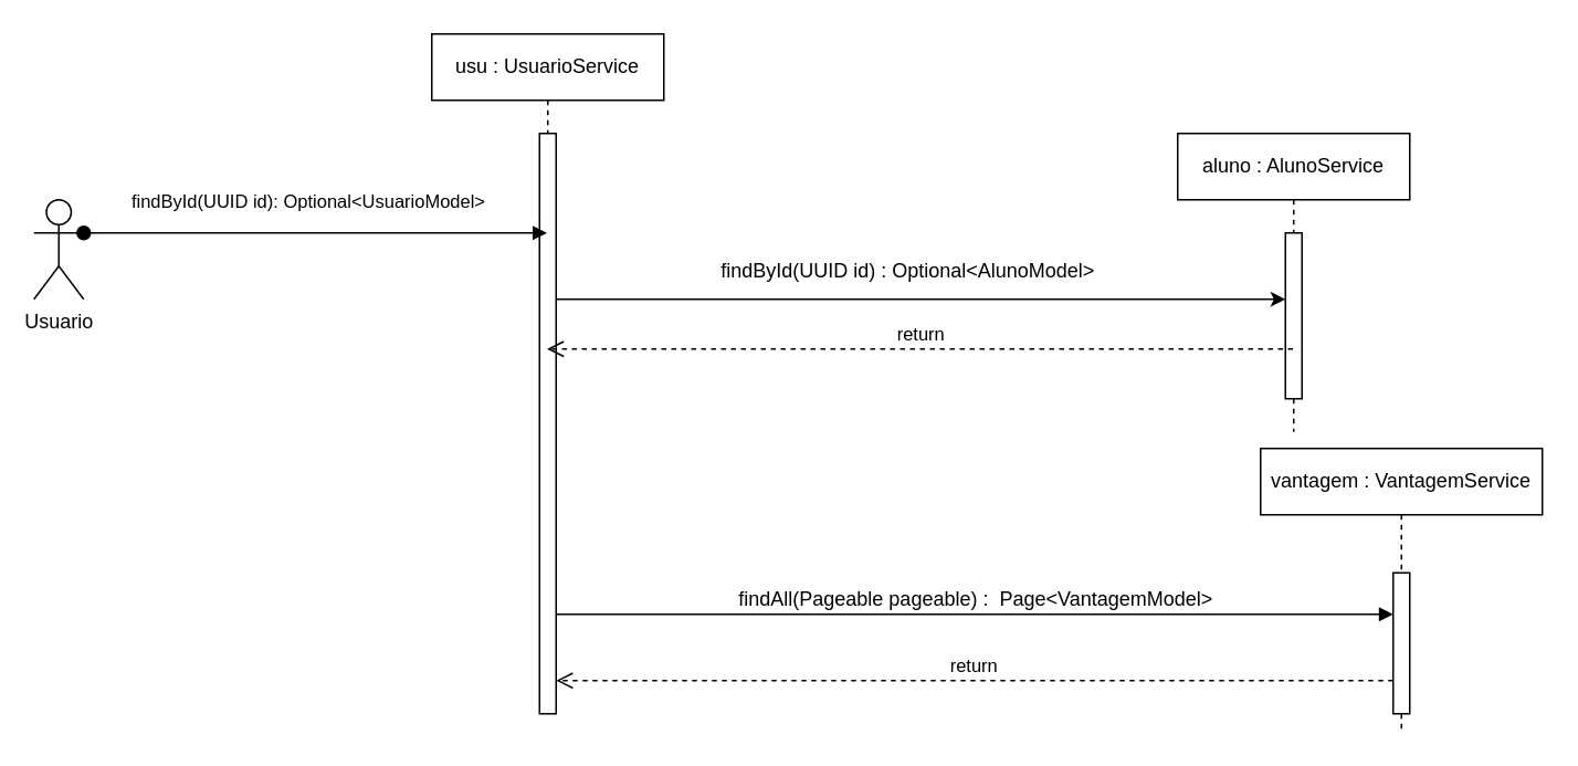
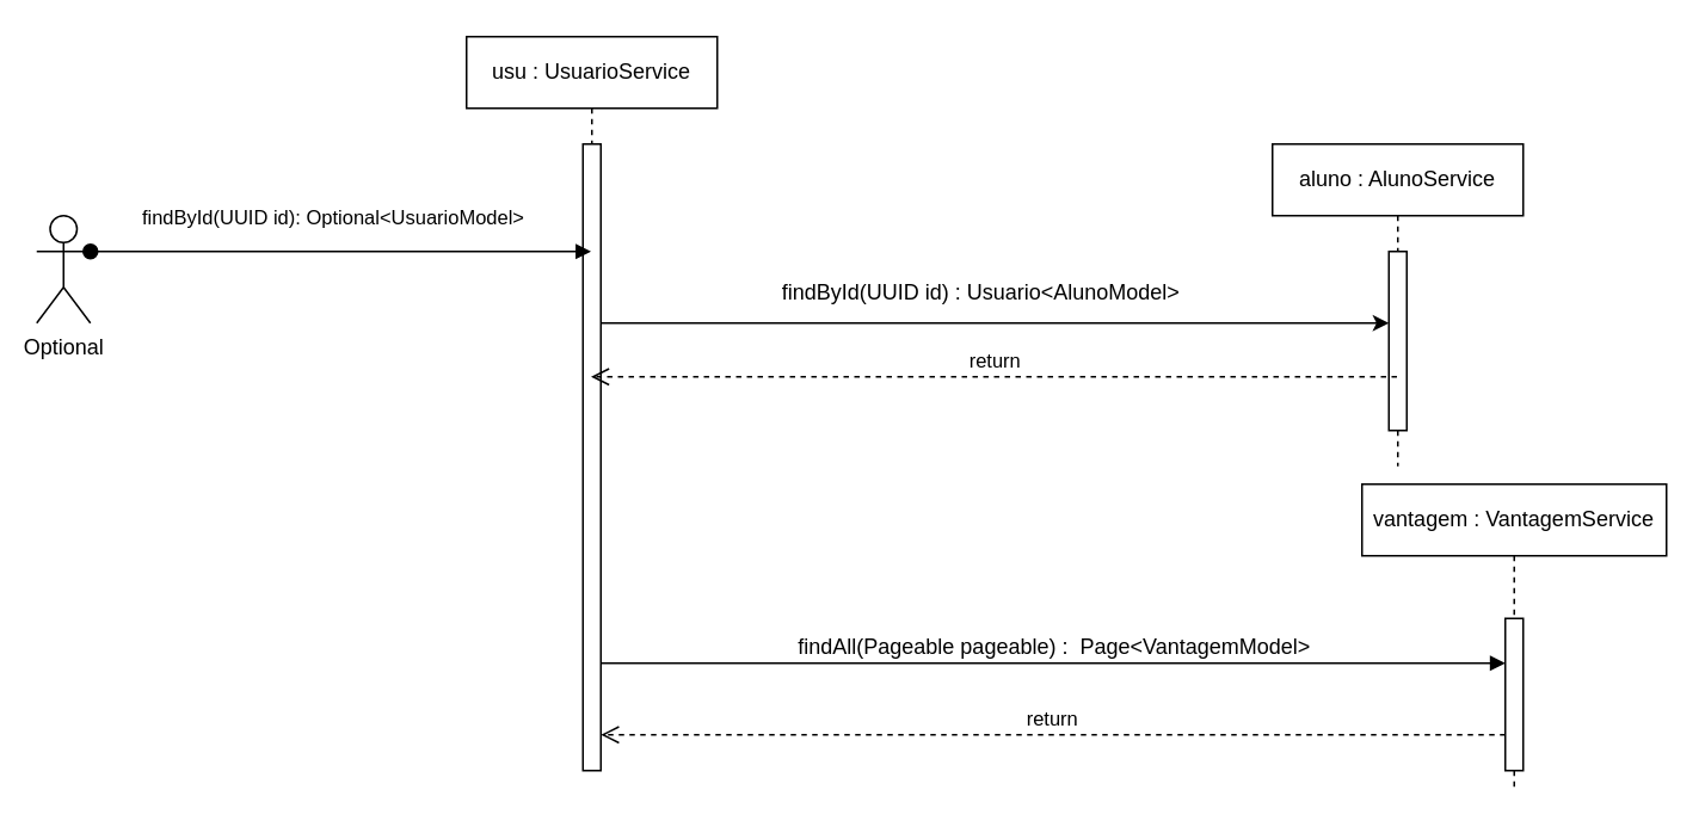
  <mxCell id="0" />
  <mxCell id="1" parent="0" />
  <mxCell id="2" value="vantagem : VantagemService" style="shape=umlLifeline;perimeter=lifelinePerimeter;whiteSpace=wrap;html=1;container=0;dropTarget=0;collapsible=0;recursiveResize=0;outlineConnect=0;portConstraint=eastwest;newEdgeStyle={&quot;edgeStyle&quot;:&quot;elbowEdgeStyle&quot;,&quot;elbow&quot;:&quot;vertical&quot;,&quot;curved&quot;:0,&quot;rounded&quot;:0};" parent="1" vertex="1"><mxGeometry x="760" y="270" width="170" height="170" as="geometry" /></mxCell>
  <mxCell id="3" value="" style="html=1;points=[];perimeter=orthogonalPerimeter;outlineConnect=0;targetShapes=umlLifeline;portConstraint=eastwest;newEdgeStyle={&quot;edgeStyle&quot;:&quot;elbowEdgeStyle&quot;,&quot;elbow&quot;:&quot;vertical&quot;,&quot;curved&quot;:0,&quot;rounded&quot;:0};" parent="2" vertex="1"><mxGeometry x="80" y="75" width="10" height="85" as="geometry" /></mxCell>
  <mxCell id="4" value="&lt;font style=&quot;font-size: 12px;&quot;&gt;findAll(Pageable pageable) :&amp;nbsp; Page&amp;lt;VantagemModel&amp;gt;&lt;/font&gt;" style="html=1;verticalAlign=bottom;endArrow=block;edgeStyle=elbowEdgeStyle;elbow=vertical;curved=0;rounded=0;" parent="1" source="8" target="3" edge="1"><mxGeometry relative="1" as="geometry"><mxPoint x="310" y="370" as="sourcePoint" /><Array as="points"><mxPoint x="435" y="370" /><mxPoint x="435" y="200" /><mxPoint x="885" y="170" /></Array></mxGeometry></mxCell>
  <mxCell id="5" value="return" style="html=1;verticalAlign=bottom;endArrow=open;dashed=1;endSize=8;edgeStyle=elbowEdgeStyle;elbow=vertical;curved=0;rounded=0;" parent="1" source="3" target="8" edge="1"><mxGeometry relative="1" as="geometry"><mxPoint x="310" y="410" as="targetPoint" /><Array as="points"><mxPoint x="455" y="410" /><mxPoint x="455" y="430" /><mxPoint x="385" y="240" /><mxPoint x="885" y="210" /><mxPoint x="765" y="210" /></Array></mxGeometry></mxCell>
- <mxCell id="6" value="Usuario" style="shape=umlActor;verticalLabelPosition=bottom;verticalAlign=top;html=1;outlineConnect=0;" parent="1" vertex="1"><mxGeometry x="20" y="120" width="30" height="60" as="geometry" /></mxCell>
+ <mxCell id="6" value="Optional" style="shape=umlActor;verticalLabelPosition=bottom;verticalAlign=top;html=1;outlineConnect=0;" parent="1" vertex="1"><mxGeometry x="20" y="120" width="30" height="60" as="geometry" /></mxCell>
  <mxCell id="7" value="usu : UsuarioService" style="shape=umlLifeline;perimeter=lifelinePerimeter;whiteSpace=wrap;html=1;container=0;dropTarget=0;collapsible=0;recursiveResize=0;outlineConnect=0;portConstraint=eastwest;newEdgeStyle={&quot;edgeStyle&quot;:&quot;elbowEdgeStyle&quot;,&quot;elbow&quot;:&quot;vertical&quot;,&quot;curved&quot;:0,&quot;rounded&quot;:0};" parent="1" vertex="1"><mxGeometry x="260" y="20" width="140" height="410" as="geometry" /></mxCell>
  <mxCell id="8" value="" style="html=1;points=[];perimeter=orthogonalPerimeter;outlineConnect=0;targetShapes=umlLifeline;portConstraint=eastwest;newEdgeStyle={&quot;edgeStyle&quot;:&quot;elbowEdgeStyle&quot;,&quot;elbow&quot;:&quot;vertical&quot;,&quot;curved&quot;:0,&quot;rounded&quot;:0};" parent="7" vertex="1"><mxGeometry x="65" y="60" width="10" height="350" as="geometry" /></mxCell>
  <mxCell id="9" value="findById(UUID id):&amp;nbsp;Optional&amp;lt;UsuarioModel&amp;gt;&amp;nbsp;" style="html=1;verticalAlign=bottom;startArrow=oval;endArrow=block;startSize=8;edgeStyle=elbowEdgeStyle;elbow=vertical;curved=0;rounded=0;exitX=1;exitY=0.333;exitDx=0;exitDy=0;exitPerimeter=0;" parent="1" source="6" target="7" edge="1"><mxGeometry x="-0.018" y="10" relative="1" as="geometry"><mxPoint x="120" y="310" as="sourcePoint" /><mxPoint x="510" y="310" as="targetPoint" /><Array as="points"><mxPoint x="160" y="140" /><mxPoint x="110" y="160" /></Array><mxPoint as="offset" /></mxGeometry></mxCell>
  <mxCell id="10" value="aluno : AlunoService" style="shape=umlLifeline;perimeter=lifelinePerimeter;whiteSpace=wrap;html=1;container=0;dropTarget=0;collapsible=0;recursiveResize=0;outlineConnect=0;portConstraint=eastwest;newEdgeStyle={&quot;edgeStyle&quot;:&quot;elbowEdgeStyle&quot;,&quot;elbow&quot;:&quot;vertical&quot;,&quot;curved&quot;:0,&quot;rounded&quot;:0};" parent="1" vertex="1"><mxGeometry x="710" y="80" width="140" height="180" as="geometry" /></mxCell>
  <mxCell id="11" value="" style="html=1;points=[];perimeter=orthogonalPerimeter;outlineConnect=0;targetShapes=umlLifeline;portConstraint=eastwest;newEdgeStyle={&quot;edgeStyle&quot;:&quot;elbowEdgeStyle&quot;,&quot;elbow&quot;:&quot;vertical&quot;,&quot;curved&quot;:0,&quot;rounded&quot;:0};" parent="10" vertex="1"><mxGeometry x="65" y="60" width="10" height="100" as="geometry" /></mxCell>
  <mxCell id="12" value="return" style="html=1;verticalAlign=bottom;endArrow=open;dashed=1;endSize=8;edgeStyle=elbowEdgeStyle;elbow=vertical;curved=0;rounded=0;" parent="1" source="10" target="7" edge="1"><mxGeometry relative="1" as="geometry"><mxPoint x="420" y="340" as="targetPoint" /><Array as="points"><mxPoint x="630" y="210" /><mxPoint x="710" y="220" /><mxPoint x="515" y="340" /><mxPoint x="770" y="310" /><mxPoint x="650" y="310" /></Array><mxPoint x="805" y="340" as="sourcePoint" /></mxGeometry></mxCell>
  <mxCell id="13" value="" style="endArrow=classic;html=1;rounded=0;" parent="1" edge="1"><mxGeometry width="50" height="50" relative="1" as="geometry"><mxPoint x="335" y="180" as="sourcePoint" /><mxPoint x="775" y="180" as="targetPoint" /><Array as="points"><mxPoint x="610" y="180" /></Array></mxGeometry></mxCell>
- <mxCell id="14" value="findById(UUID id) :&amp;nbsp;Optional&amp;lt;AlunoModel&amp;gt;&lt;br&gt;&amp;nbsp;" style="text;html=1;strokeColor=none;fillColor=none;align=center;verticalAlign=middle;whiteSpace=wrap;rounded=0;" parent="1" vertex="1"><mxGeometry x="370" y="155" width="355" height="30" as="geometry" /></mxCell>
+ <mxCell id="14" value="findById(UUID id) :&amp;nbsp;Usuario&amp;lt;AlunoModel&amp;gt;&lt;br&gt;&amp;nbsp;" style="text;html=1;strokeColor=none;fillColor=none;align=center;verticalAlign=middle;whiteSpace=wrap;rounded=0;" parent="1" vertex="1"><mxGeometry x="370" y="155" width="355" height="30" as="geometry" /></mxCell>
